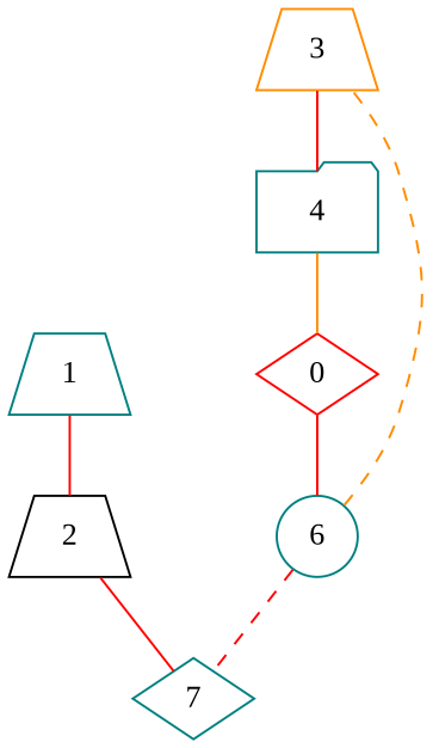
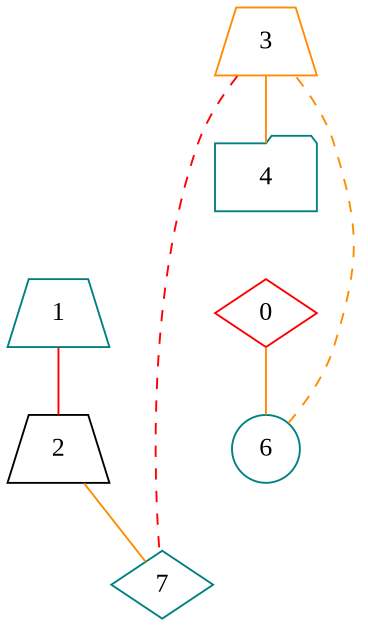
  graph {
    fontname="Liberation Serif"
    node [color=teal fontname="Liberation Serif" shape=trapezium weight=2]
    edge [color=red fontname="Liberation Serif" style=solid]
    1 [weight=""]
    2 [color=black weight=""]
    7 [shape=diamond weight=3]
    3 [color=darkorange]
    4 [shape=folder]
    n6 [color=red label=0 shape=diamond]
    6 [shape=circle]
    1 -- 2
-   2 -- 7
-   3 -- 4
-   4 -- n6 [color=darkorange]
-   n6 -- 6
-   6 -- 7 [style=dashed]
+   2 -- 7 [color=darkorange]
+   3 -- 4 [color=darkorange]
+   n6 -- 6 [color=darkorange]
+   3 -- 7 [style=dashed]
    6 -- 3 [color=darkorange style=dashed]
  }
